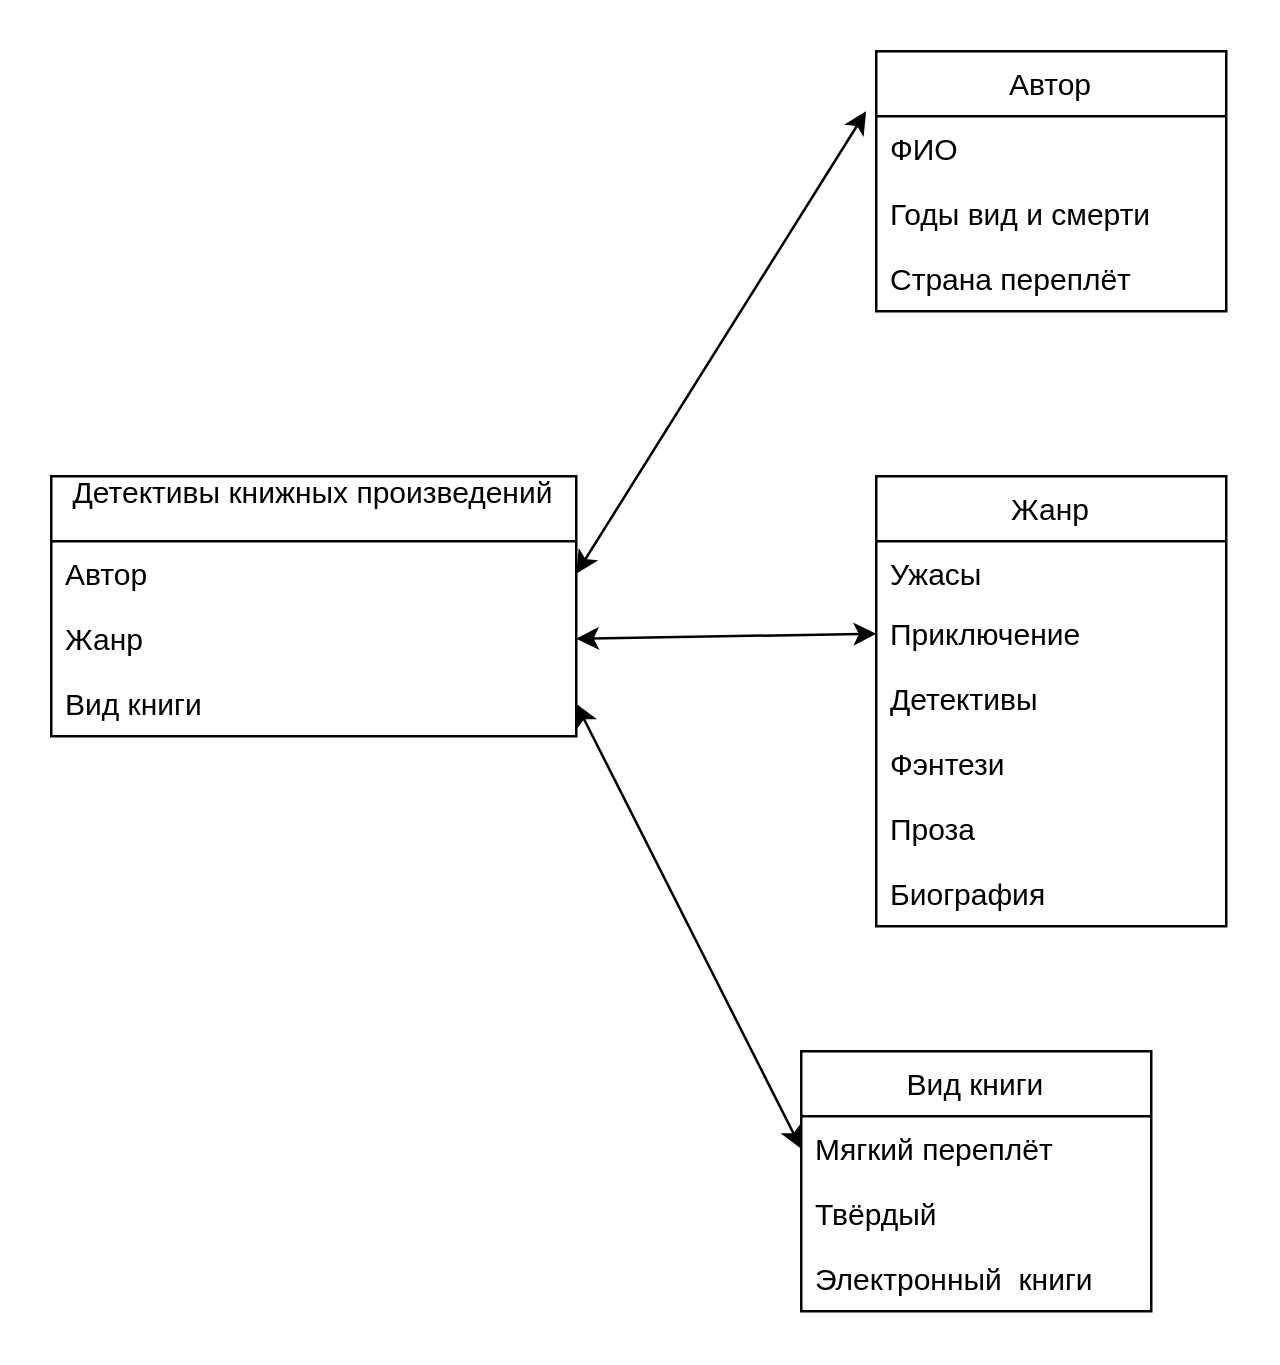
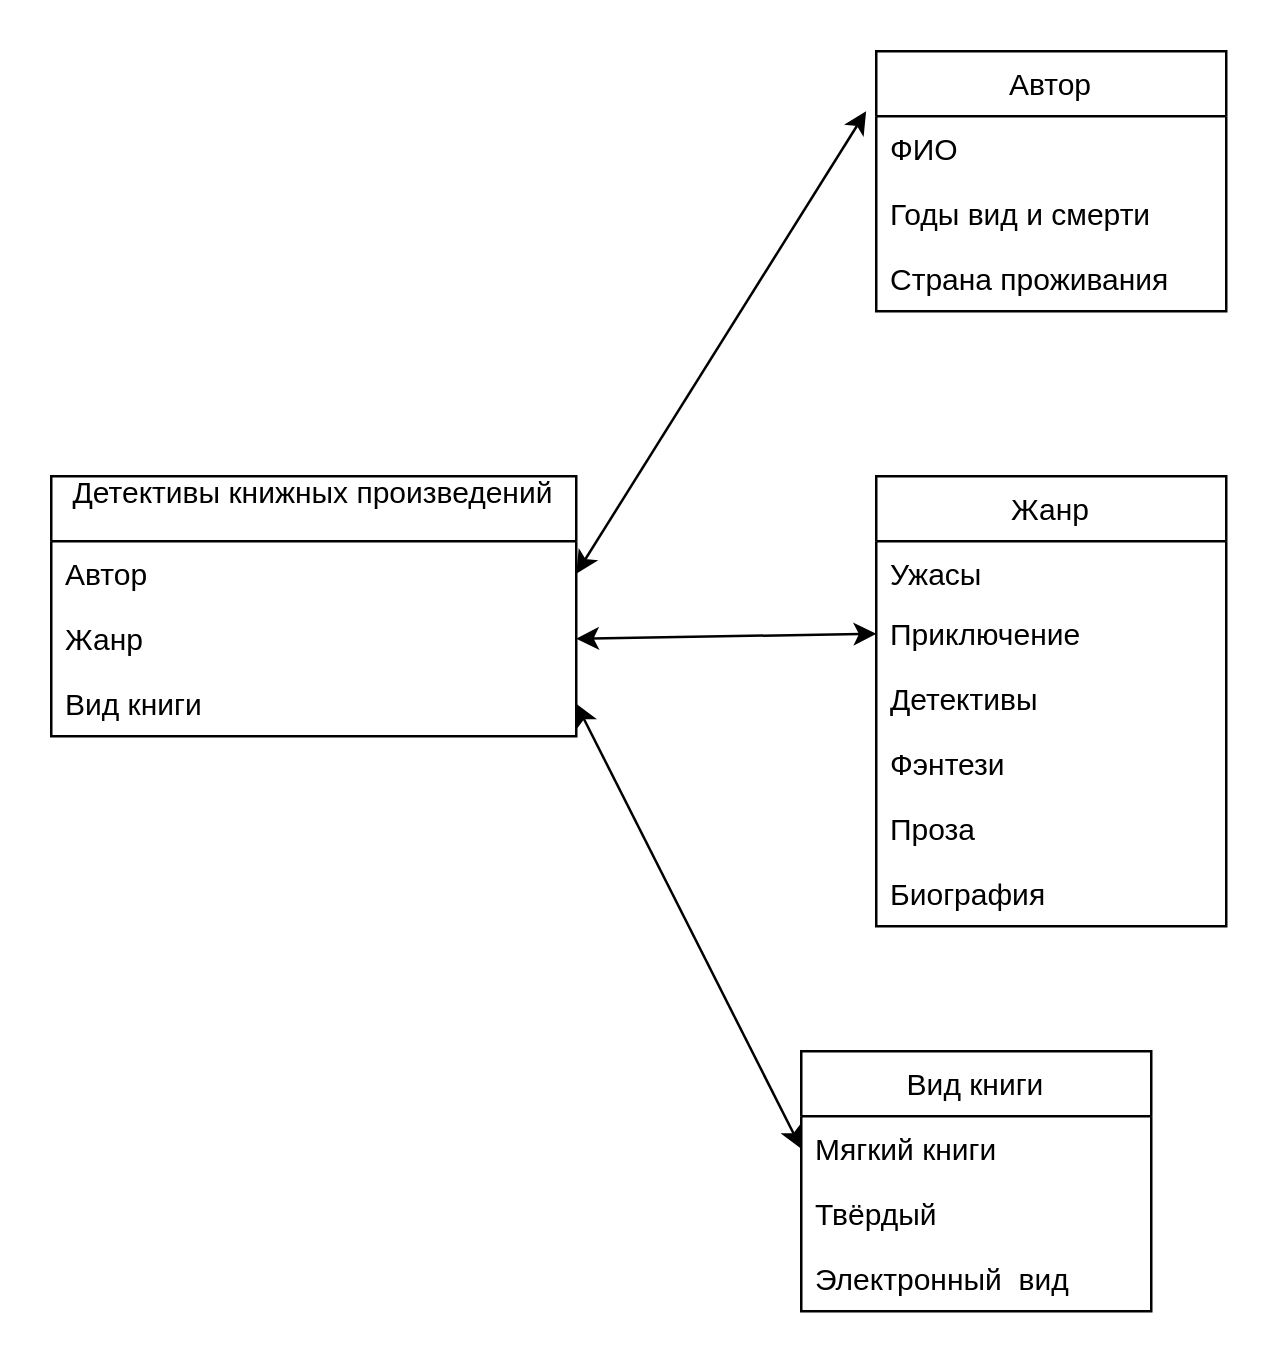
  <mxCell id="0" />
  <mxCell id="1" parent="0" />
  <mxCell id="2" value="Детективы книжных произведений&#10;" style="swimlane;fontStyle=0;childLayout=stackLayout;horizontal=1;startSize=26;fillColor=none;horizontalStack=0;resizeParent=1;resizeParentMax=0;resizeLast=0;collapsible=1;marginBottom=0;" vertex="1" parent="1"><mxGeometry x="20" y="190" width="210" height="104" as="geometry" /></mxCell>
  <mxCell id="3" value="Автор" style="text;strokeColor=none;fillColor=none;align=left;verticalAlign=top;spacingLeft=4;spacingRight=4;overflow=hidden;rotatable=0;points=[[0,0.5],[1,0.5]];portConstraint=eastwest;" vertex="1" parent="2"><mxGeometry y="26" width="210" height="26" as="geometry" /></mxCell>
  <mxCell id="4" value="Жанр" style="text;strokeColor=none;fillColor=none;align=left;verticalAlign=top;spacingLeft=4;spacingRight=4;overflow=hidden;rotatable=0;points=[[0,0.5],[1,0.5]];portConstraint=eastwest;" vertex="1" parent="2"><mxGeometry y="52" width="210" height="26" as="geometry" /></mxCell>
  <mxCell id="5" value="Вид книги" style="text;strokeColor=none;fillColor=none;align=left;verticalAlign=top;spacingLeft=4;spacingRight=4;overflow=hidden;rotatable=0;points=[[0,0.5],[1,0.5]];portConstraint=eastwest;" vertex="1" parent="2"><mxGeometry y="78" width="210" height="26" as="geometry" /></mxCell>
  <mxCell id="6" value="Автор" style="swimlane;fontStyle=0;childLayout=stackLayout;horizontal=1;startSize=26;fillColor=none;horizontalStack=0;resizeParent=1;resizeParentMax=0;resizeLast=0;collapsible=1;marginBottom=0;" vertex="1" parent="1"><mxGeometry x="350" y="20" width="140" height="104" as="geometry" /></mxCell>
  <mxCell id="7" value="ФИО" style="text;strokeColor=none;fillColor=none;align=left;verticalAlign=top;spacingLeft=4;spacingRight=4;overflow=hidden;rotatable=0;points=[[0,0.5],[1,0.5]];portConstraint=eastwest;" vertex="1" parent="6"><mxGeometry y="26" width="140" height="26" as="geometry" /></mxCell>
  <mxCell id="8" value="Годы вид и смерти" style="text;strokeColor=none;fillColor=none;align=left;verticalAlign=top;spacingLeft=4;spacingRight=4;overflow=hidden;rotatable=0;points=[[0,0.5],[1,0.5]];portConstraint=eastwest;" vertex="1" parent="6"><mxGeometry y="52" width="140" height="26" as="geometry" /></mxCell>
- <mxCell id="9" value="Страна переплёт" style="text;strokeColor=none;fillColor=none;align=left;verticalAlign=top;spacingLeft=4;spacingRight=4;overflow=hidden;rotatable=0;points=[[0,0.5],[1,0.5]];portConstraint=eastwest;" vertex="1" parent="6"><mxGeometry y="78" width="140" height="26" as="geometry" /></mxCell>
+ <mxCell id="9" value="Страна проживания" style="text;strokeColor=none;fillColor=none;align=left;verticalAlign=top;spacingLeft=4;spacingRight=4;overflow=hidden;rotatable=0;points=[[0,0.5],[1,0.5]];portConstraint=eastwest;" vertex="1" parent="6"><mxGeometry y="78" width="140" height="26" as="geometry" /></mxCell>
  <mxCell id="10" value="Жанр" style="swimlane;fontStyle=0;childLayout=stackLayout;horizontal=1;startSize=26;fillColor=none;horizontalStack=0;resizeParent=1;resizeParentMax=0;resizeLast=0;collapsible=1;marginBottom=0;" vertex="1" parent="1"><mxGeometry x="350" y="190" width="140" height="180" as="geometry" /></mxCell>
  <mxCell id="11" value="Ужасы" style="text;strokeColor=none;fillColor=none;align=left;verticalAlign=top;spacingLeft=4;spacingRight=4;overflow=hidden;rotatable=0;points=[[0,0.5],[1,0.5]];portConstraint=eastwest;" vertex="1" parent="10"><mxGeometry y="26" width="140" height="24" as="geometry" /></mxCell>
  <mxCell id="12" value="Приключение" style="text;strokeColor=none;fillColor=none;align=left;verticalAlign=top;spacingLeft=4;spacingRight=4;overflow=hidden;rotatable=0;points=[[0,0.5],[1,0.5]];portConstraint=eastwest;" vertex="1" parent="10"><mxGeometry y="50" width="140" height="26" as="geometry" /></mxCell>
  <mxCell id="13" value="Детективы" style="text;strokeColor=none;fillColor=none;align=left;verticalAlign=top;spacingLeft=4;spacingRight=4;overflow=hidden;rotatable=0;points=[[0,0.5],[1,0.5]];portConstraint=eastwest;" vertex="1" parent="10"><mxGeometry y="76" width="140" height="26" as="geometry" /></mxCell>
  <mxCell id="14" value="Фэнтези" style="text;strokeColor=none;fillColor=none;align=left;verticalAlign=top;spacingLeft=4;spacingRight=4;overflow=hidden;rotatable=0;points=[[0,0.5],[1,0.5]];portConstraint=eastwest;" vertex="1" parent="10"><mxGeometry y="102" width="140" height="26" as="geometry" /></mxCell>
  <mxCell id="15" value="Проза" style="text;strokeColor=none;fillColor=none;align=left;verticalAlign=top;spacingLeft=4;spacingRight=4;overflow=hidden;rotatable=0;points=[[0,0.5],[1,0.5]];portConstraint=eastwest;" vertex="1" parent="10"><mxGeometry y="128" width="140" height="26" as="geometry" /></mxCell>
  <mxCell id="16" value="Биография" style="text;strokeColor=none;fillColor=none;align=left;verticalAlign=top;spacingLeft=4;spacingRight=4;overflow=hidden;rotatable=0;points=[[0,0.5],[1,0.5]];portConstraint=eastwest;" vertex="1" parent="10"><mxGeometry y="154" width="140" height="26" as="geometry" /></mxCell>
  <mxCell id="17" value="Вид книги" style="swimlane;fontStyle=0;childLayout=stackLayout;horizontal=1;startSize=26;fillColor=none;horizontalStack=0;resizeParent=1;resizeParentMax=0;resizeLast=0;collapsible=1;marginBottom=0;" vertex="1" parent="1"><mxGeometry x="320" y="420" width="140" height="104" as="geometry" /></mxCell>
- <mxCell id="18" value="Мягкий переплёт" style="text;strokeColor=none;fillColor=none;align=left;verticalAlign=top;spacingLeft=4;spacingRight=4;overflow=hidden;rotatable=0;points=[[0,0.5],[1,0.5]];portConstraint=eastwest;" vertex="1" parent="17"><mxGeometry y="26" width="140" height="26" as="geometry" /></mxCell>
+ <mxCell id="18" value="Мягкий книги" style="text;strokeColor=none;fillColor=none;align=left;verticalAlign=top;spacingLeft=4;spacingRight=4;overflow=hidden;rotatable=0;points=[[0,0.5],[1,0.5]];portConstraint=eastwest;" vertex="1" parent="17"><mxGeometry y="26" width="140" height="26" as="geometry" /></mxCell>
  <mxCell id="19" value="Твёрдый" style="text;strokeColor=none;fillColor=none;align=left;verticalAlign=top;spacingLeft=4;spacingRight=4;overflow=hidden;rotatable=0;points=[[0,0.5],[1,0.5]];portConstraint=eastwest;" vertex="1" parent="17"><mxGeometry y="52" width="140" height="26" as="geometry" /></mxCell>
- <mxCell id="20" value="Электронный  книги" style="text;strokeColor=none;fillColor=none;align=left;verticalAlign=top;spacingLeft=4;spacingRight=4;overflow=hidden;rotatable=0;points=[[0,0.5],[1,0.5]];portConstraint=eastwest;" vertex="1" parent="17"><mxGeometry y="78" width="140" height="26" as="geometry" /></mxCell>
+ <mxCell id="20" value="Электронный  вид" style="text;strokeColor=none;fillColor=none;align=left;verticalAlign=top;spacingLeft=4;spacingRight=4;overflow=hidden;rotatable=0;points=[[0,0.5],[1,0.5]];portConstraint=eastwest;" vertex="1" parent="17"><mxGeometry y="78" width="140" height="26" as="geometry" /></mxCell>
  <mxCell id="21" value="" style="endArrow=classic;startArrow=classic;html=1;rounded=0;entryX=-0.029;entryY=-0.077;entryDx=0;entryDy=0;entryPerimeter=0;exitX=1;exitY=0.5;exitDx=0;exitDy=0;" edge="1" parent="1" source="3" target="7"><mxGeometry width="50" height="50" relative="1" as="geometry"><mxPoint x="200" y="110" as="sourcePoint" /><mxPoint x="90" y="80" as="targetPoint" /></mxGeometry></mxCell>
  <mxCell id="22" value="" style="endArrow=classic;startArrow=classic;html=1;rounded=0;entryX=0;entryY=0.5;entryDx=0;entryDy=0;exitX=1;exitY=0.5;exitDx=0;exitDy=0;" edge="1" parent="1" source="4" target="12"><mxGeometry width="50" height="50" relative="1" as="geometry"><mxPoint x="240" y="230" as="sourcePoint" /><mxPoint x="90" y="110" as="targetPoint" /></mxGeometry></mxCell>
  <mxCell id="23" value="" style="endArrow=classic;startArrow=classic;html=1;rounded=0;entryX=0;entryY=0.5;entryDx=0;entryDy=0;exitX=1;exitY=0.5;exitDx=0;exitDy=0;" edge="1" parent="1" source="5" target="18"><mxGeometry width="50" height="50" relative="1" as="geometry"><mxPoint x="220" y="420" as="sourcePoint" /><mxPoint x="90" y="140" as="targetPoint" /></mxGeometry></mxCell>
